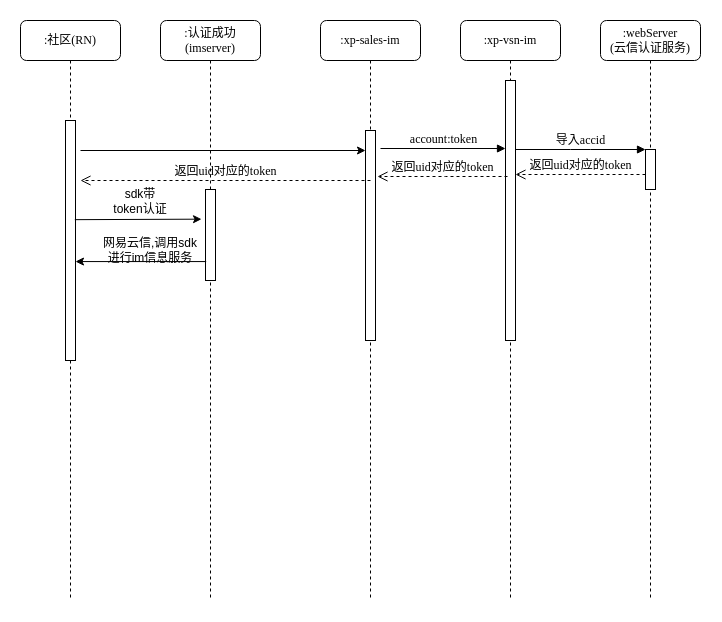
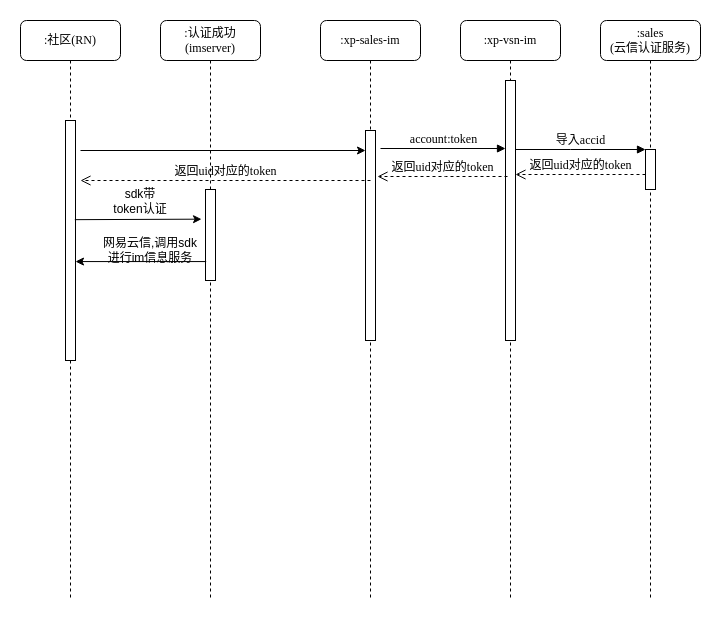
  <mxCell id="0" />
  <mxCell id="1" parent="0" />
  <mxCell id="2" value=":认证成功&lt;br&gt;(imserver)" style="shape=umlLifeline;perimeter=lifelinePerimeter;whiteSpace=wrap;html=1;container=1;collapsible=0;recursiveResize=0;outlineConnect=0;rounded=1;shadow=0;comic=0;labelBackgroundColor=none;strokeWidth=1;fontFamily=Verdana;fontSize=12;align=center;" parent="1" vertex="1"><mxGeometry x="160" y="20" width="100" height="580" as="geometry" /></mxCell>
  <mxCell id="3" value="" style="html=1;points=[];perimeter=orthogonalPerimeter;rounded=0;shadow=0;comic=0;labelBackgroundColor=none;strokeWidth=1;fontFamily=Verdana;fontSize=12;align=center;" parent="2" vertex="1"><mxGeometry x="45" y="169" width="10" height="91" as="geometry" /></mxCell>
  <mxCell id="4" value=":xp-sales-im" style="shape=umlLifeline;perimeter=lifelinePerimeter;whiteSpace=wrap;html=1;container=1;collapsible=0;recursiveResize=0;outlineConnect=0;rounded=1;shadow=0;comic=0;labelBackgroundColor=none;strokeWidth=1;fontFamily=Verdana;fontSize=12;align=center;" parent="1" vertex="1"><mxGeometry x="320" y="20" width="100" height="580" as="geometry" /></mxCell>
  <mxCell id="5" value="" style="html=1;points=[];perimeter=orthogonalPerimeter;rounded=0;shadow=0;comic=0;labelBackgroundColor=none;strokeWidth=1;fontFamily=Verdana;fontSize=12;align=center;" parent="4" vertex="1"><mxGeometry x="45" y="110" width="10" height="210" as="geometry" /></mxCell>
  <mxCell id="6" value=":xp-vsn-im" style="shape=umlLifeline;perimeter=lifelinePerimeter;whiteSpace=wrap;html=1;container=1;collapsible=0;recursiveResize=0;outlineConnect=0;rounded=1;shadow=0;comic=0;labelBackgroundColor=none;strokeWidth=1;fontFamily=Verdana;fontSize=12;align=center;" parent="1" vertex="1"><mxGeometry x="460" y="20" width="100" height="580" as="geometry" /></mxCell>
- <mxCell id="7" value=":webServer&lt;br&gt;(云信认证服务)" style="shape=umlLifeline;perimeter=lifelinePerimeter;whiteSpace=wrap;html=1;container=1;collapsible=0;recursiveResize=0;outlineConnect=0;rounded=1;shadow=0;comic=0;labelBackgroundColor=none;strokeWidth=1;fontFamily=Verdana;fontSize=12;align=center;" parent="1" vertex="1"><mxGeometry x="600" y="20" width="100" height="580" as="geometry" /></mxCell>
+ <mxCell id="7" value=":sales&lt;br&gt;(云信认证服务)" style="shape=umlLifeline;perimeter=lifelinePerimeter;whiteSpace=wrap;html=1;container=1;collapsible=0;recursiveResize=0;outlineConnect=0;rounded=1;shadow=0;comic=0;labelBackgroundColor=none;strokeWidth=1;fontFamily=Verdana;fontSize=12;align=center;" parent="1" vertex="1"><mxGeometry x="600" y="20" width="100" height="580" as="geometry" /></mxCell>
  <mxCell id="8" value=":社区(RN)" style="shape=umlLifeline;perimeter=lifelinePerimeter;whiteSpace=wrap;html=1;container=1;collapsible=0;recursiveResize=0;outlineConnect=0;rounded=1;shadow=0;comic=0;labelBackgroundColor=none;strokeWidth=1;fontFamily=Verdana;fontSize=12;align=center;" parent="1" vertex="1"><mxGeometry x="20" y="20" width="100" height="580" as="geometry" /></mxCell>
  <mxCell id="9" value="" style="html=1;points=[];perimeter=orthogonalPerimeter;rounded=0;shadow=0;comic=0;labelBackgroundColor=none;strokeWidth=1;fontFamily=Verdana;fontSize=12;align=center;" parent="8" vertex="1"><mxGeometry x="45" y="100" width="10" height="240" as="geometry" /></mxCell>
  <mxCell id="10" value="" style="html=1;points=[];perimeter=orthogonalPerimeter;rounded=0;shadow=0;comic=0;labelBackgroundColor=none;strokeWidth=1;fontFamily=Verdana;fontSize=12;align=center;" parent="1" vertex="1"><mxGeometry x="505" y="80" width="10" height="260" as="geometry" /></mxCell>
  <mxCell id="11" value="" style="html=1;points=[];perimeter=orthogonalPerimeter;rounded=0;shadow=0;comic=0;labelBackgroundColor=none;strokeWidth=1;fontFamily=Verdana;fontSize=12;align=center;" parent="1" vertex="1"><mxGeometry x="645" y="149" width="10" height="40" as="geometry" /></mxCell>
  <mxCell id="12" value="导入accid" style="html=1;verticalAlign=bottom;endArrow=block;entryX=0;entryY=0;labelBackgroundColor=none;fontFamily=Verdana;fontSize=12;edgeStyle=elbowEdgeStyle;elbow=vertical;" parent="1" source="10" target="11" edge="1"><mxGeometry relative="1" as="geometry"><mxPoint x="570" y="170" as="sourcePoint" /></mxGeometry></mxCell>
  <mxCell id="13" value="account:token" style="html=1;verticalAlign=bottom;endArrow=block;labelBackgroundColor=none;fontFamily=Verdana;fontSize=12;edgeStyle=elbowEdgeStyle;elbow=vertical;" parent="1" edge="1"><mxGeometry relative="1" as="geometry"><mxPoint x="380" y="148" as="sourcePoint" /><mxPoint x="505" y="148" as="targetPoint" /></mxGeometry></mxCell>
  <mxCell id="14" value="返回uid对应的token" style="html=1;verticalAlign=bottom;endArrow=open;dashed=1;endSize=8;labelBackgroundColor=none;fontFamily=Verdana;fontSize=12;edgeStyle=elbowEdgeStyle;elbow=vertical;" parent="1" edge="1"><mxGeometry relative="1" as="geometry"><mxPoint x="515" y="174" as="targetPoint" /><Array as="points"><mxPoint x="590" y="174" /><mxPoint x="620" y="174" /></Array><mxPoint x="645" y="174" as="sourcePoint" /></mxGeometry></mxCell>
  <mxCell id="15" value="" style="endArrow=classic;html=1;" edge="1" parent="1" target="5"><mxGeometry width="50" height="50" relative="1" as="geometry"><mxPoint x="80" y="150" as="sourcePoint" /><mxPoint x="360" y="150" as="targetPoint" /></mxGeometry></mxCell>
  <mxCell id="16" value="返回uid对应的token" style="html=1;verticalAlign=bottom;endArrow=open;dashed=1;endSize=8;labelBackgroundColor=none;fontFamily=Verdana;fontSize=12;edgeStyle=elbowEdgeStyle;elbow=vertical;" edge="1" parent="1"><mxGeometry relative="1" as="geometry"><mxPoint x="377" y="176" as="targetPoint" /><Array as="points"><mxPoint x="455" y="176" /><mxPoint x="485" y="176" /></Array><mxPoint x="507" y="176" as="sourcePoint" /></mxGeometry></mxCell>
  <mxCell id="17" value="返回uid对应的token" style="html=1;verticalAlign=bottom;endArrow=open;dashed=1;endSize=8;labelBackgroundColor=none;fontFamily=Verdana;fontSize=12;edgeStyle=elbowEdgeStyle;elbow=vertical;" edge="1" parent="1"><mxGeometry relative="1" as="geometry"><mxPoint x="80" y="180" as="targetPoint" /><Array as="points"><mxPoint x="315" y="180" /><mxPoint x="345" y="180" /></Array><mxPoint x="370" y="180" as="sourcePoint" /></mxGeometry></mxCell>
  <mxCell id="18" value="" style="endArrow=classic;html=1;exitX=0.933;exitY=0.239;exitDx=0;exitDy=0;exitPerimeter=0;entryX=-0.4;entryY=0.326;entryDx=0;entryDy=0;entryPerimeter=0;" edge="1" parent="1" target="3"><mxGeometry width="50" height="50" relative="1" as="geometry"><mxPoint x="74.33" y="219.16" as="sourcePoint" /><mxPoint x="200" y="218" as="targetPoint" /></mxGeometry></mxCell>
  <mxCell id="19" value="sdk带token认证" style="text;html=1;strokeColor=none;fillColor=none;align=center;verticalAlign=middle;whiteSpace=wrap;rounded=0;" vertex="1" parent="1"><mxGeometry x="110" y="191" width="60" height="20" as="geometry" /></mxCell>
  <mxCell id="20" value="" style="endArrow=classic;html=1;exitX=0.067;exitY=0.792;exitDx=0;exitDy=0;exitPerimeter=0;" edge="1" parent="1" source="3" target="9"><mxGeometry width="50" height="50" relative="1" as="geometry"><mxPoint x="110" y="360" as="sourcePoint" /><mxPoint x="120" y="320" as="targetPoint" /></mxGeometry></mxCell>
  <mxCell id="21" value="网易云信,调用sdk进行im信息服务" style="text;html=1;strokeColor=none;fillColor=none;align=center;verticalAlign=middle;whiteSpace=wrap;rounded=0;" vertex="1" parent="1"><mxGeometry x="100" y="240" width="100" height="20" as="geometry" /></mxCell>
